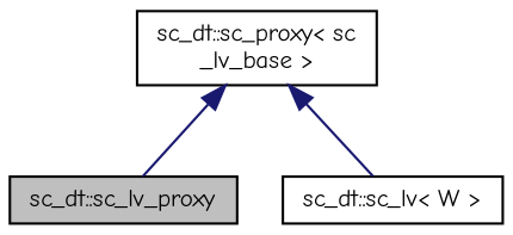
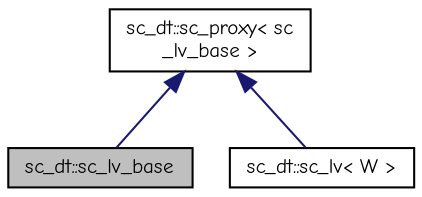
  digraph {
    fontname="Comic Neue"
    node [color=black fillcolor=white fontname="Comic Neue" fontsize=10 shape=record style=filled]
    edge [color=midnightblue dir=back fontname="Comic Neue" fontsize=10 labelfontname=FreeSans labelfontsize=10 style=solid]
-   n1 [fillcolor=grey75 fontcolor=black height=0.2 label="sc_dt::sc_lv_proxy" width=0.4]
+   n1 [fillcolor=grey75 fontcolor=black height=0.2 label="sc_dt::sc_lv_base" width=0.4]
    n2 [height=0.2 label="sc_dt::sc_lv\< W \>" width=0.4]
    n3 [height=0.2 label="sc_dt::sc_proxy\< sc\l_lv_base \>" width=0.4]
    n3 -> n1
    n3 -> n2
  }
